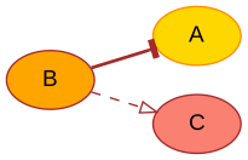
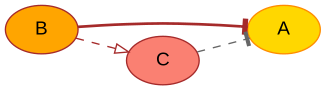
  digraph {
    fontname="Liberation Sans"
    rankdir=LR
    node [color=brown fontname="Liberation Sans" style=filled]
    edge [arrowhead=tee color=brown fontname="Liberation Sans" style=dashed]
    A [color=darkorange fillcolor=gold]
    B [fillcolor=orange]
    C [fillcolor=salmon]
    B -> A [style=bold]
    B -> C [arrowhead=onormal]
+   C -> A [color=gray40]
  }
